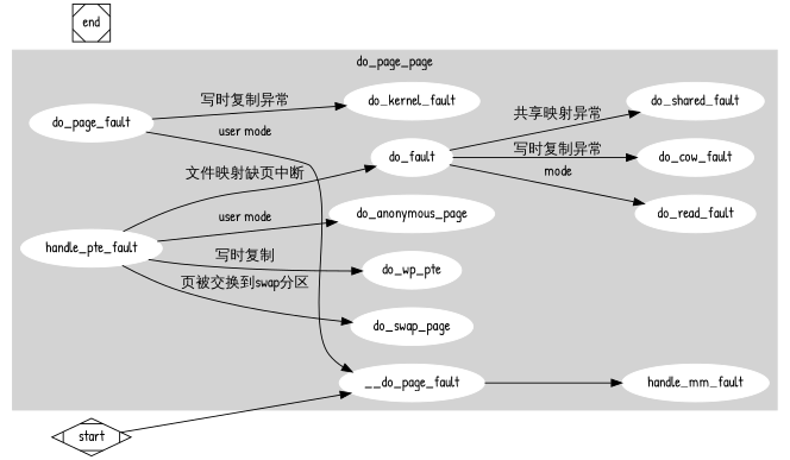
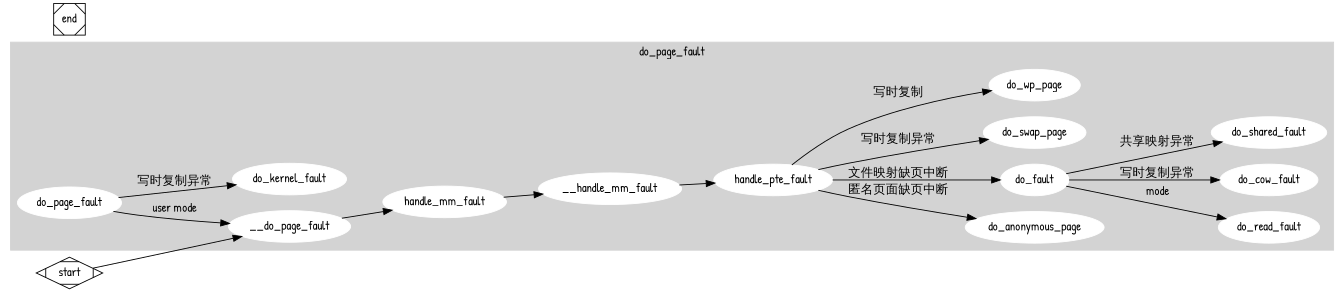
  digraph {
    fontname="Patrick Hand"
    rankdir=LR
    node [color=white fontname="Patrick Hand" style=filled]
    edge [fontname="Patrick Hand"]
    n1 [label=do_page_fault]
    n2 [label=__do_page_fault]
    n3 [label=do_kernel_fault]
    n4 [label=handle_mm_fault]
+   n5 [label=__handle_mm_fault]
    n6 [label=handle_pte_fault]
    n7 [label=do_anonymous_page]
    n8 [label=do_fault]
    n9 [label=do_swap_page]
-   n10 [label=do_wp_pte]
+   n10 [label=do_wp_page]
    n11 [label=do_read_fault]
    n12 [label=do_cow_fault]
    n13 [label=do_shared_fault]
    start [shape=Mdiamond color="" style=""]
    end [shape=Msquare color="" style=""]
    subgraph cluster_1 {
      color=lightgrey
-     label=do_page_page
+     label=do_page_fault
      style=filled
      n1
      n2
      n3
      n4
+     n5
      n6
      n7
      n8
      n9
      n10
      n11
      n12
      n13
    }
    n1 -> n2 [label="user mode"]
    n1 -> n3 [label="写时复制异常"]
    n2 -> n4
-   n6 -> n7 [label="user mode"]
+   n4 -> n5
+   n5 -> n6
+   n6 -> n7 [label="匿名页面缺页中断"]
    n6 -> n8 [label="文件映射缺页中断"]
-   n6 -> n9 [label="页被交换到swap分区"]
+   n6 -> n9 [label="写时复制异常"]
    n6 -> n10 [label="写时复制"]
    n8 -> n11 [label=mode]
    n8 -> n12 [label="写时复制异常"]
    n8 -> n13 [label="共享映射异常"]
    start -> n2
  }
